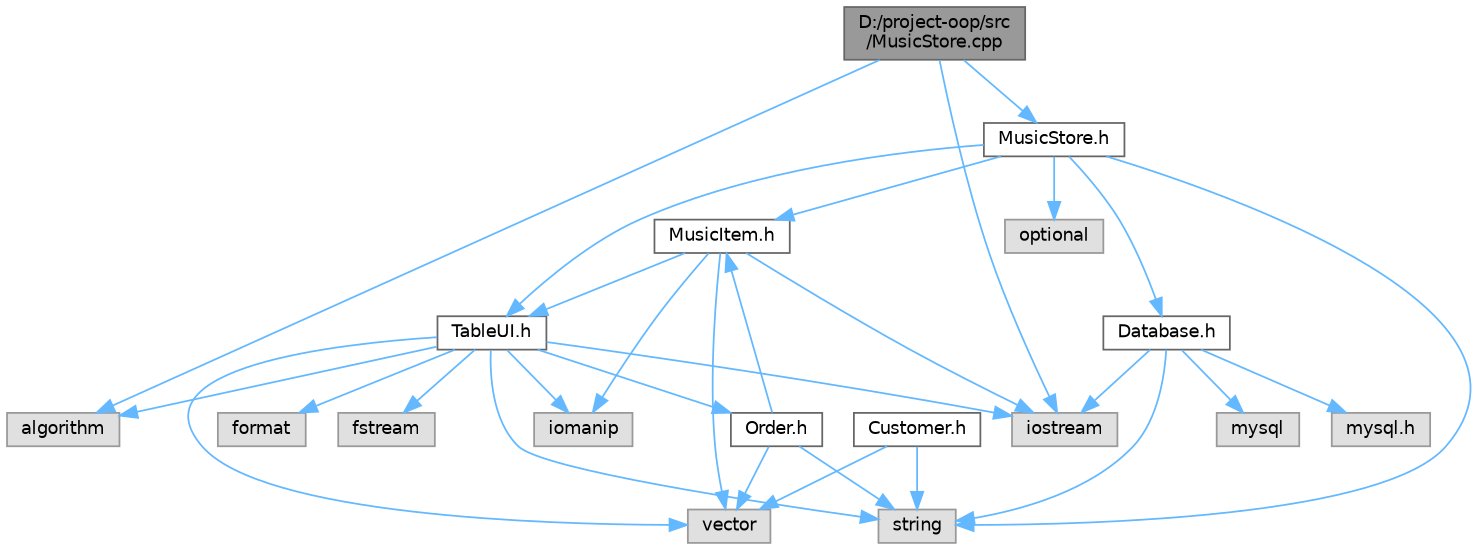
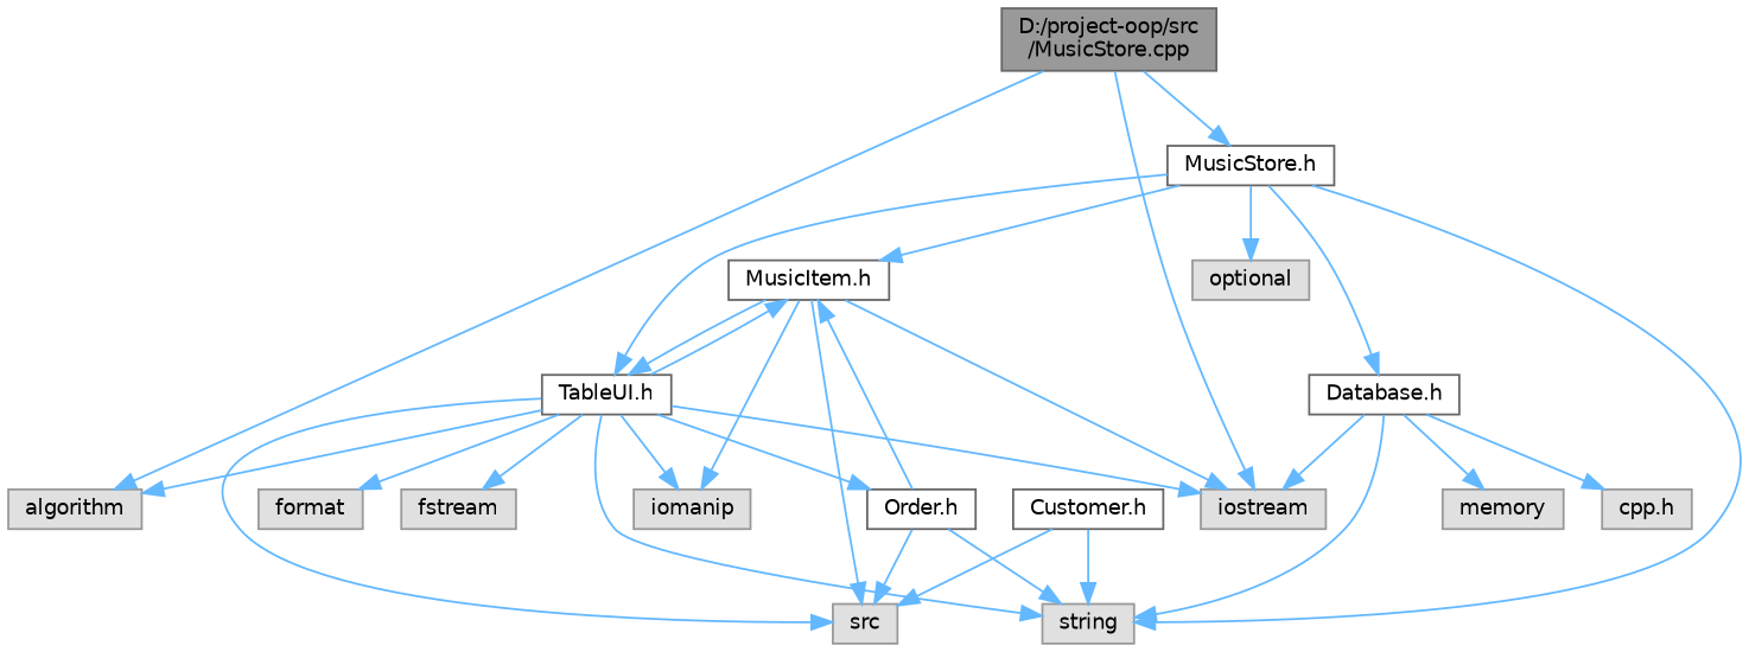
  digraph {
    node [color=grey60 fillcolor="#E0E0E0" fontname=Helvetica fontsize=10 shape=box style=filled]
    edge [color=steelblue1 fontname=Helvetica fontsize=10 labelfontname=Helvetica labelfontsize=10 style=solid]
    n1 [color=gray40 fillcolor=grey60 fontcolor=black height=0.2 label="D:/project-oop/src\l/MusicStore.cpp" width=0.4]
    n2 [color=grey40 fillcolor=white height=0.2 label="MusicStore.h" width=0.4]
    n3 [height=0.2 label=iostream width=0.4]
    n4 [height=0.2 label=algorithm width=0.4]
    n5 [color=grey40 fillcolor=white height=0.2 label="MusicItem.h" width=0.4]
    n6 [height=0.2 label=string width=0.4]
    n7 [color=grey40 fillcolor=white height=0.2 label="TableUI.h" width=0.4]
    n8 [color=grey40 fillcolor=white height=0.2 label="Database.h" width=0.4]
    n9 [height=0.2 label=optional width=0.4]
-   n10 [height=0.2 label=vector width=0.4]
+   n10 [height=0.2 label=src width=0.4]
    n11 [height=0.2 label=iomanip width=0.4]
    n12 [height=0.2 label=format width=0.4]
    n13 [height=0.2 label=fstream width=0.4]
    n14 [color=grey40 fillcolor=white height=0.2 label="Order.h" width=0.4]
-   n15 [height=0.2 label="mysql.h" width=0.4]
-   n16 [height=0.2 label=mysql width=0.4]
+   n15 [height=0.2 label="cpp.h" width=0.4]
+   n16 [height=0.2 label=memory width=0.4]
    n17 [color=grey40 fillcolor=white height=0.2 label="Customer.h" width=0.4]
    n1 -> n2
    n1 -> n3
    n1 -> n4
    n2 -> n5
    n2 -> n6
    n2 -> n7
    n2 -> n8
    n2 -> n9
    n5 -> n3
    n5 -> n7
    n5 -> n10
    n5 -> n11
    n7 -> n3
    n7 -> n4
+   n7 -> n5
    n7 -> n6
    n7 -> n10
    n7 -> n11
    n7 -> n12
    n7 -> n13
    n7 -> n14
    n8 -> n3
    n8 -> n6
    n8 -> n15
    n8 -> n16
    n14 -> n5
    n14 -> n6
    n14 -> n10
    n17 -> n6
    n17 -> n10
  }
